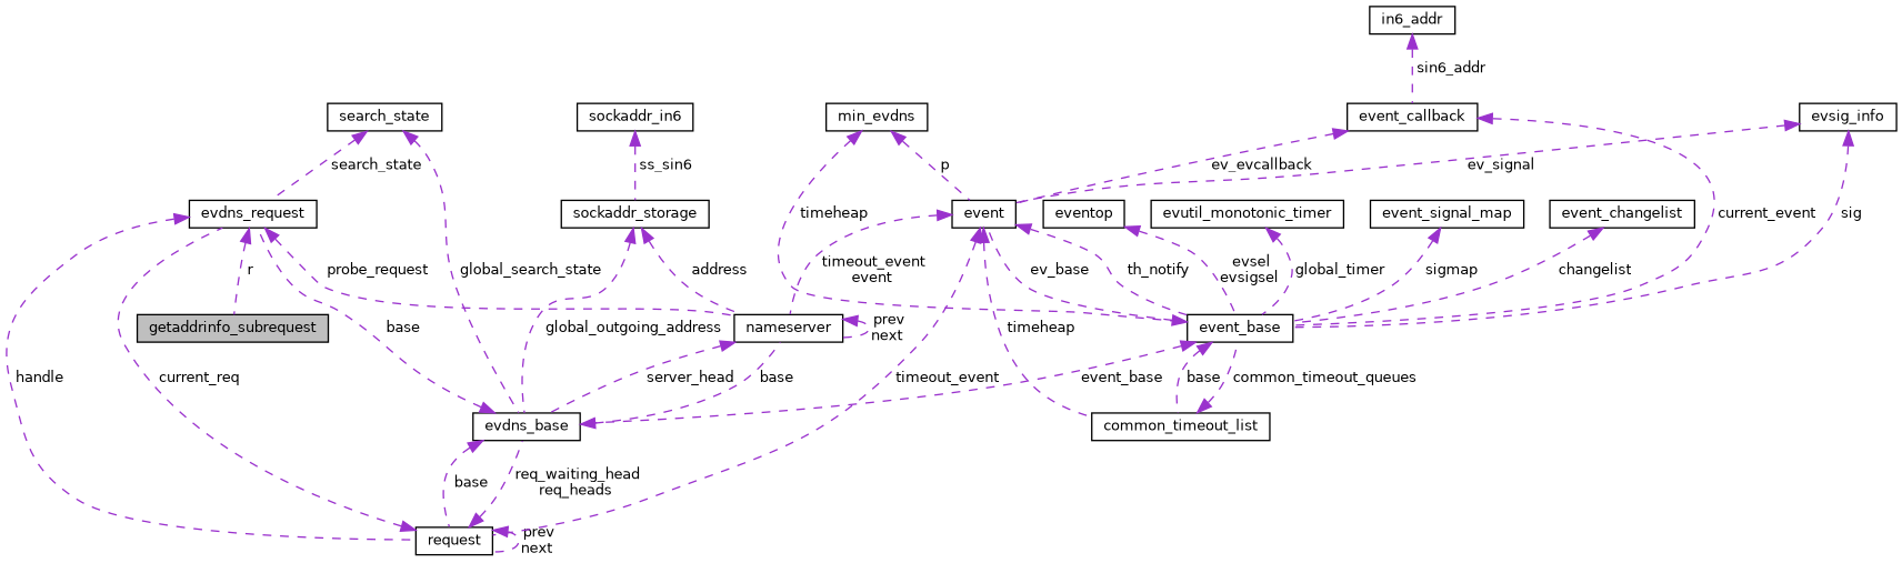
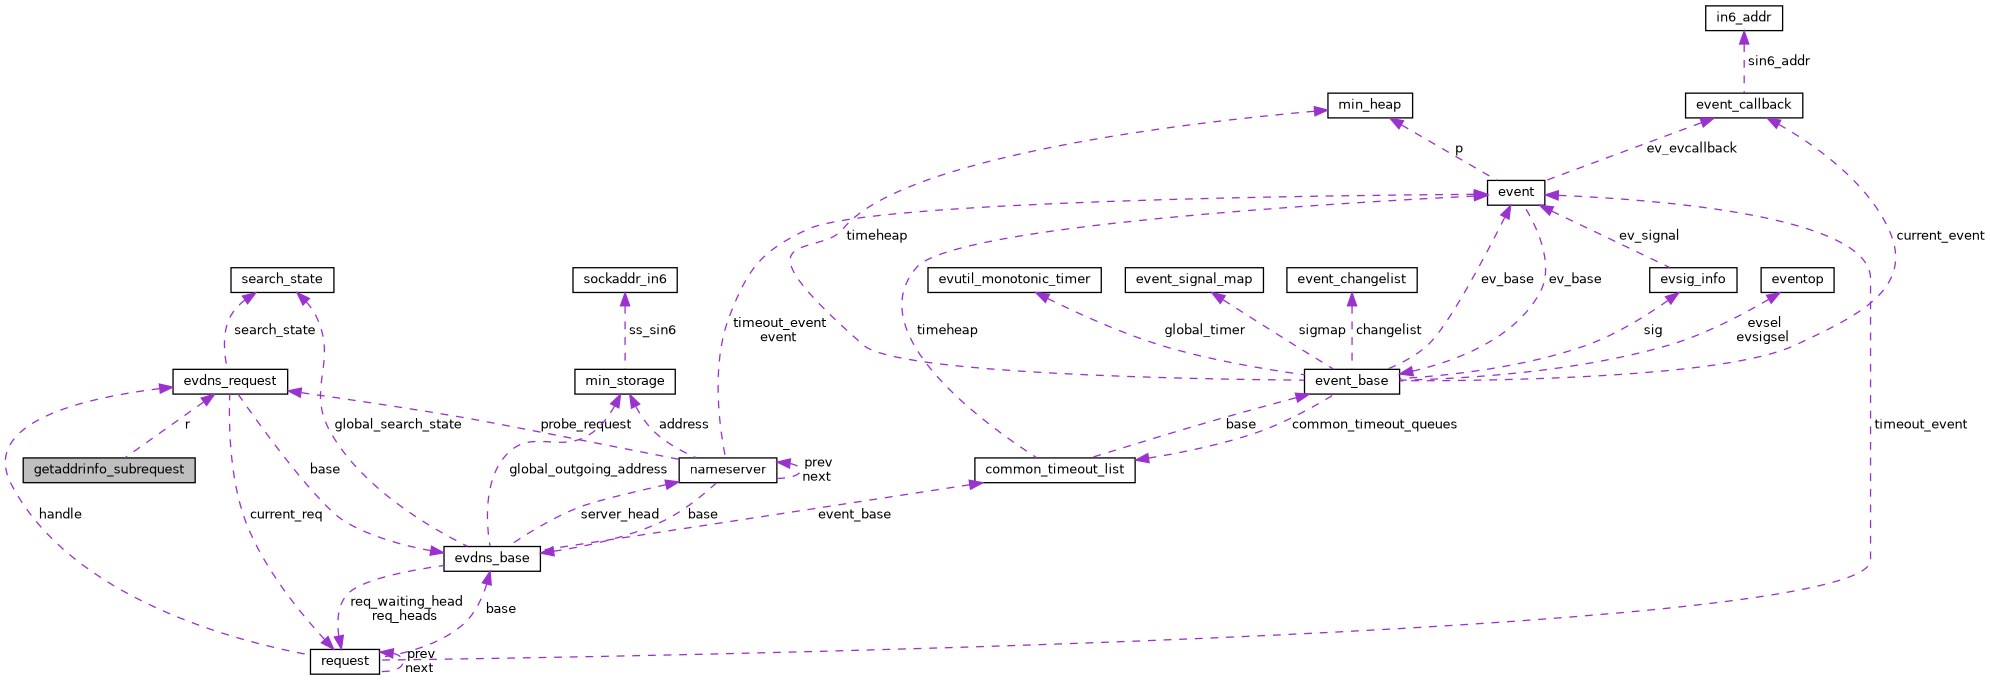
  digraph {
    rankdir=TB
    node [color=black fillcolor=white fontname=Helvetica fontsize=10 shape=record style=filled]
    edge [color=darkorchid3 dir=back fontname=Helvetica fontsize=10 labelfontname=Helvetica labelfontsize=10 style=dashed]
    n1 [fillcolor=grey75 fontcolor=black height=0.2 label=getaddrinfo_subrequest width=0.4]
    n2 [height=0.2 label=evdns_request width=0.4]
    n3 [height=0.2 label=nameserver width=0.4]
    n4 [height=0.2 label=request width=0.4]
    n5 [height=0.2 label=evdns_base width=0.4]
-   n6 [height=0.2 label=sockaddr_storage width=0.4]
+   n6 [height=0.2 label=min_storage width=0.4]
    n7 [height=0.2 label=sockaddr_in6 width=0.4]
    n8 [height=0.2 label=in6_addr width=0.4]
    n9 [height=0.2 label=event_callback width=0.4]
    n10 [height=0.2 label=event width=0.4]
    n11 [height=0.2 label=event_base width=0.4]
    n12 [height=0.2 label=evsig_info width=0.4]
    n13 [height=0.2 label=common_timeout_list width=0.4]
-   n14 [height=0.2 label=min_evdns width=0.4]
+   n14 [height=0.2 label=min_heap width=0.4]
    n15 [height=0.2 label=eventop width=0.4]
    n16 [height=0.2 label=evutil_monotonic_timer width=0.4]
    n17 [height=0.2 label=event_signal_map width=0.4]
    n18 [height=0.2 label=event_changelist width=0.4]
    n19 [height=0.2 label=search_state width=0.4]
    n2 -> n1 [label=" r"]
    n2 -> n3 [label=" probe_request"]
    n2 -> n4 [label=" handle"]
    n3 -> n3 [label=" prev\nnext"]
    n3 -> n5 [label=" server_head"]
    n4 -> n2 [label=" current_req"]
    n4 -> n4 [label=" prev\nnext"]
    n4 -> n5 [label=" req_waiting_head\nreq_heads"]
    n5 -> n2 [label=" base"]
    n5 -> n3 [label=" base"]
    n5 -> n4 [label=" base"]
    n6 -> n3 [label=" address"]
    n6 -> n5 [label=" global_outgoing_address"]
    n7 -> n6 [label=" ss_sin6"]
    n8 -> n9 [label=" sin6_addr"]
    n9 -> n10 [label=" ev_evcallback"]
    n9 -> n11 [label=" current_event"]
    n10 -> n3 [label=" timeout_event\nevent"]
    n10 -> n4 [label=" timeout_event"]
-   n10 -> n11 [label=" th_notify"]
-   n12 -> n10 [label=" ev_signal"]
+   n10 -> n11 [label=" ev_base"]
+   n10 -> n12 [label=" ev_signal"]
    n10 -> n13 [label=" timeheap"]
-   n11 -> n5 [label=" event_base"]
+   n13 -> n5 [label=" event_base"]
    n11 -> n10 [label=" ev_base"]
    n11 -> n13 [label=" base"]
    n12 -> n11 [label=" sig"]
    n13 -> n11 [label=" common_timeout_queues"]
    n14 -> n10 [label=" p"]
    n14 -> n11 [label=" timeheap"]
    n15 -> n11 [label=" evsel\nevsigsel"]
    n16 -> n11 [label=" global_timer"]
    n17 -> n11 [label=" sigmap"]
    n18 -> n11 [label=" changelist"]
    n19 -> n2 [label=" search_state"]
    n19 -> n5 [label=" global_search_state"]
  }
